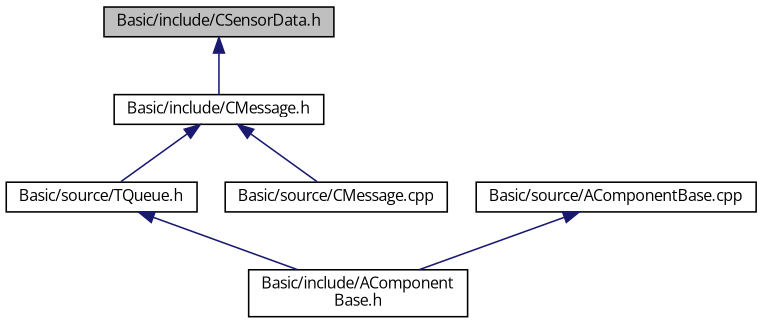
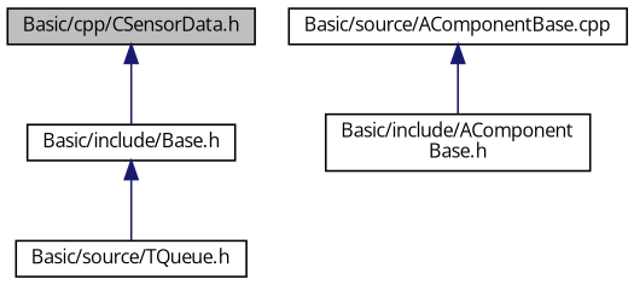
  digraph {
    fontname="Open Sans"
    node [color=black fillcolor=white fontname="Open Sans" fontsize=10 shape=record style=filled]
    edge [color=midnightblue dir=back fontname="Open Sans" fontsize=10 labelfontname=Helvetica labelfontsize=10 style=solid]
-   n1 [fillcolor=grey75 fontcolor=black height=0.2 label="Basic/include/CSensorData.h" width=0.4]
-   n2 [height=0.2 label="Basic/include/CMessage.h" width=0.4]
+   n1 [fillcolor=grey75 fontcolor=black height=0.2 label="Basic/cpp/CSensorData.h" width=0.4]
+   n2 [height=0.2 label="Basic/include/Base.h" width=0.4]
    n3 [height=0.2 label="Basic/source/TQueue.h" width=0.4]
-   n4 [height=0.2 label="Basic/source/CMessage.cpp" width=0.4]
    n5 [height=0.2 label="Basic/include/AComponent\lBase.h" width=0.4]
    n6 [height=0.2 label="Basic/source/AComponentBase.cpp" width=0.4]
    n1 -> n2
    n2 -> n3
-   n2 -> n4
-   n3 -> n5
    n6 -> n5
  }
